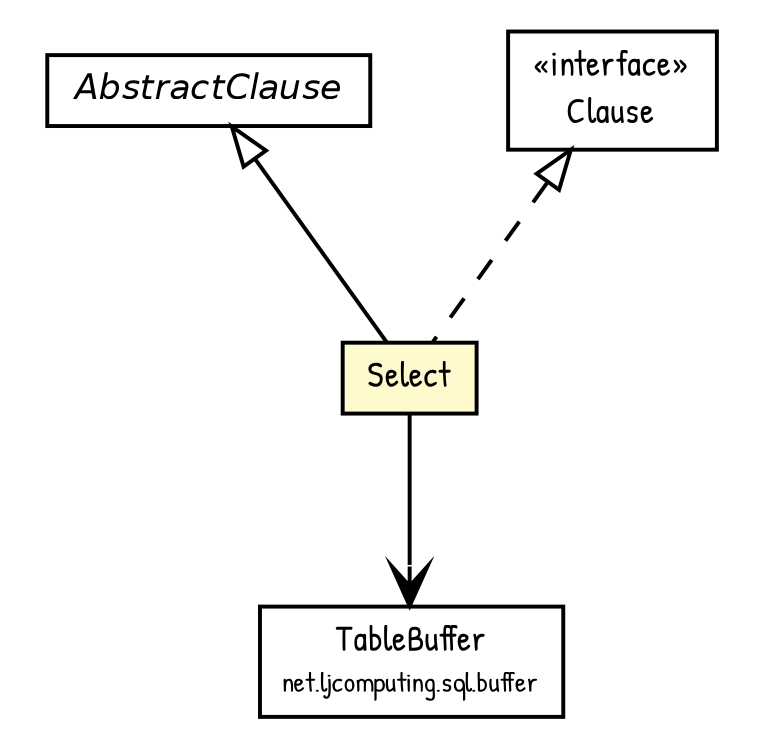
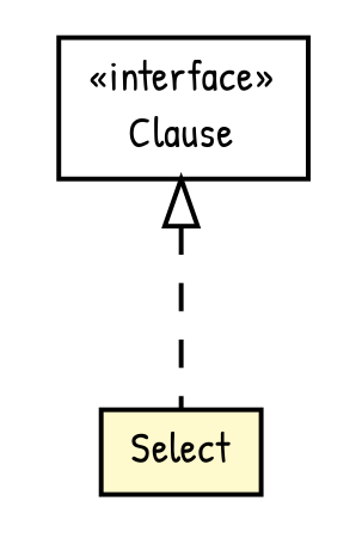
  digraph {
    fontname="Patrick Hand"
    nodesep=0.25
    ranksep=0.5
    node [fontcolor=black fontname="Patrick Hand" fontsize=9.0 shape=plaintext]
    edge [arrowtail=empty dir=back fontname="Patrick Hand" fontsize=10 headport=p labelfontname=Helvetica labelfontsize=10 tailport=p]
-   n1 [label=<<table title="net.ljcomputing.sql.clause.AbstractClause" border="0" cellborder="1" cellspacing="0" cellpadding="2" port="p" href="./AbstractClause.html"> 		<tr><td><table border="0" cellspacing="0" cellpadding="1"> <tr><td align="center" balign="center"><font face="Helvetica-Oblique"> AbstractClause </font></td></tr> 		</table></td></tr> 		</table>>]
    n2 [label=<<table title="net.ljcomputing.sql.clause.Select" border="0" cellborder="1" cellspacing="0" cellpadding="2" port="p" bgcolor="lemonChiffon" href="./Select.html"> 		<tr><td><table border="0" cellspacing="0" cellpadding="1"> <tr><td align="center" balign="center"> Select </td></tr> 		</table></td></tr> 		</table>>]
-   n3 [label=<<table title="net.ljcomputing.sql.buffer.TableBuffer" border="0" cellborder="1" cellspacing="0" cellpadding="2" port="p" href="../buffer/TableBuffer.html"> 		<tr><td><table border="0" cellspacing="0" cellpadding="1"> <tr><td align="center" balign="center"> TableBuffer </td></tr> <tr><td align="center" balign="center"><font point-size="7.0"> net.ljcomputing.sql.buffer </font></td></tr> 		</table></td></tr> 		</table>>]
    n4 [label=<<table title="net.ljcomputing.sql.clause.Clause" border="0" cellborder="1" cellspacing="0" cellpadding="2" port="p" href="./Clause.html"> 		<tr><td><table border="0" cellspacing="0" cellpadding="1"> <tr><td align="center" balign="center"> &#171;interface&#187; </td></tr> <tr><td align="center" balign="center"> Clause </td></tr> 		</table></td></tr> 		</table>>]
-   n1 -> n2
-   n2 -> n3 [arrowhead=open color=black fontcolor=black fontsize=10.0 arrowtail="" dir=""]
    n4 -> n2 [style=dashed]
  }
